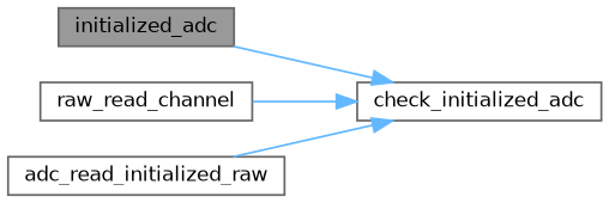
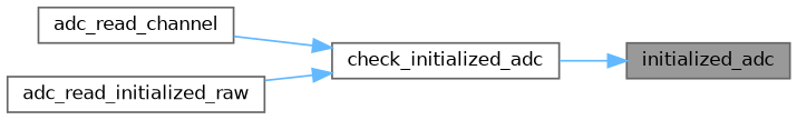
  digraph {
    rankdir=RL
    node [color=grey40 fillcolor=white fontname=Helvetica fontsize=10 shape=box style=filled]
    edge [color=steelblue1 dir=back fontname=Helvetica fontsize=10 labelfontname=Helvetica labelfontsize=10 style=solid]
    n1 [color=gray40 fillcolor=grey60 fontcolor=black height=0.2 label=initialized_adc width=0.4]
    n2 [height=0.2 label=check_initialized_adc width=0.4]
-   n3 [height=0.2 label=raw_read_channel width=0.4]
+   n3 [height=0.2 label=adc_read_channel width=0.4]
    n4 [height=0.2 label=adc_read_initialized_raw width=0.4]
-   n2 -> n1
+   n1 -> n2
    n2 -> n3
    n2 -> n4
  }
